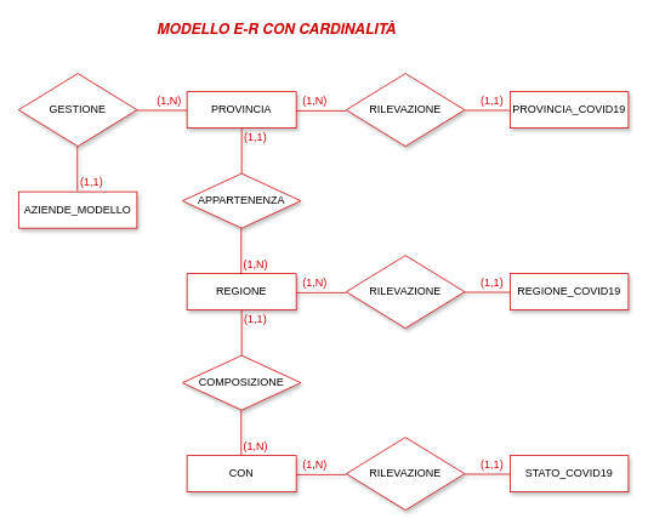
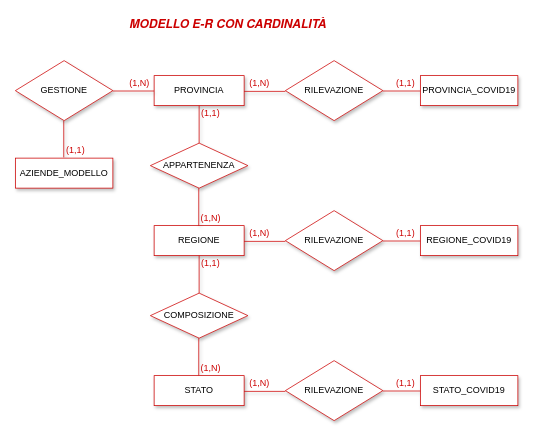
  <mxCell id="0" />
  <mxCell id="1" parent="0" />
  <mxCell id="2" value="PROVINCIA" style="rounded=0;whiteSpace=wrap;html=1;strokeColor=#CC0000;shadow=1;" parent="1" vertex="1"><mxGeometry x="205" y="100" width="120" height="40" as="geometry" /></mxCell>
  <mxCell id="3" value="" style="endArrow=none;html=1;entryX=0.5;entryY=1;entryDx=0;entryDy=0;strokeColor=#CC0000;shadow=1;" parent="1" target="2" edge="1"><mxGeometry width="50" height="50" relative="1" as="geometry"><mxPoint x="265" y="190" as="sourcePoint" /><mxPoint x="325" y="220" as="targetPoint" /></mxGeometry></mxCell>
  <mxCell id="4" value="APPARTENENZA" style="rhombus;whiteSpace=wrap;html=1;strokeColor=#CC0000;shadow=1;" parent="1" vertex="1"><mxGeometry x="200" y="190" width="130" height="60" as="geometry" /></mxCell>
  <mxCell id="5" value="REGIONE" style="rounded=0;whiteSpace=wrap;html=1;strokeColor=#CC0000;shadow=1;" parent="1" vertex="1"><mxGeometry x="205" y="300" width="120" height="40" as="geometry" /></mxCell>
  <mxCell id="6" value="" style="endArrow=none;html=1;entryX=0.5;entryY=1;entryDx=0;entryDy=0;strokeColor=#CC0000;shadow=1;" parent="1" edge="1"><mxGeometry width="50" height="50" relative="1" as="geometry"><mxPoint x="264.5" y="300" as="sourcePoint" /><mxPoint x="264.5" y="250" as="targetPoint" /></mxGeometry></mxCell>
  <mxCell id="7" value="" style="endArrow=none;html=1;exitX=1;exitY=0.5;exitDx=0;exitDy=0;strokeColor=#CC0000;shadow=1;" parent="1" edge="1"><mxGeometry width="50" height="50" relative="1" as="geometry"><mxPoint x="325" y="121" as="sourcePoint" /><mxPoint x="380" y="121" as="targetPoint" /></mxGeometry></mxCell>
  <mxCell id="8" value="RILEVAZIONE" style="rhombus;whiteSpace=wrap;html=1;strokeColor=#CC0000;shadow=1;" parent="1" vertex="1"><mxGeometry x="380" y="80" width="130" height="80" as="geometry" /></mxCell>
  <mxCell id="9" value="&lt;font color=&quot;#cc0000&quot; style=&quot;font-size: 16px&quot;&gt;&lt;i&gt;&lt;b&gt;MODELLO E-R CON CARDINALITÀ&lt;/b&gt;&lt;/i&gt;&lt;/font&gt;" style="text;html=1;strokeColor=none;fillColor=none;align=center;verticalAlign=middle;whiteSpace=wrap;rounded=0;shadow=1;fontFamily=Helvetica Neue;FType=g;" parent="1" vertex="1"><mxGeometry x="161" y="20" width="286" height="20" as="geometry" /></mxCell>
  <mxCell id="10" value="" style="endArrow=none;html=1;entryX=0.5;entryY=1;entryDx=0;entryDy=0;strokeColor=#CC0000;shadow=1;" parent="1" edge="1"><mxGeometry width="50" height="50" relative="1" as="geometry"><mxPoint x="265" y="390" as="sourcePoint" /><mxPoint x="265" y="340" as="targetPoint" /></mxGeometry></mxCell>
  <mxCell id="11" value="COMPOSIZIONE" style="rhombus;whiteSpace=wrap;html=1;strokeColor=#CC0000;shadow=1;" parent="1" vertex="1"><mxGeometry x="200" y="390" width="130" height="60" as="geometry" /></mxCell>
  <mxCell id="12" value="" style="endArrow=none;html=1;entryX=0.5;entryY=1;entryDx=0;entryDy=0;strokeColor=#CC0000;shadow=1;" parent="1" edge="1"><mxGeometry width="50" height="50" relative="1" as="geometry"><mxPoint x="264.5" y="500" as="sourcePoint" /><mxPoint x="264.5" y="450" as="targetPoint" /></mxGeometry></mxCell>
- <mxCell id="13" value="CON" style="rounded=0;whiteSpace=wrap;html=1;strokeColor=#CC0000;shadow=1;" parent="1" vertex="1"><mxGeometry x="205" y="500" width="120" height="40" as="geometry" /></mxCell>
+ <mxCell id="13" value="STATO" style="rounded=0;whiteSpace=wrap;html=1;strokeColor=#CC0000;shadow=1;" parent="1" vertex="1"><mxGeometry x="205" y="500" width="120" height="40" as="geometry" /></mxCell>
  <mxCell id="14" value="" style="endArrow=none;html=1;exitX=1;exitY=0.5;exitDx=0;exitDy=0;strokeColor=#CC0000;shadow=1;" parent="1" edge="1"><mxGeometry width="50" height="50" relative="1" as="geometry"><mxPoint x="510" y="120.5" as="sourcePoint" /><mxPoint x="565" y="120.5" as="targetPoint" /></mxGeometry></mxCell>
  <mxCell id="15" value="" style="endArrow=none;html=1;exitX=1;exitY=0.5;exitDx=0;exitDy=0;strokeColor=#CC0000;shadow=1;" parent="1" edge="1"><mxGeometry width="50" height="50" relative="1" as="geometry"><mxPoint x="325" y="321" as="sourcePoint" /><mxPoint x="380" y="321" as="targetPoint" /></mxGeometry></mxCell>
  <mxCell id="16" value="RILEVAZIONE" style="rhombus;whiteSpace=wrap;html=1;strokeColor=#CC0000;shadow=1;" parent="1" vertex="1"><mxGeometry x="380" y="280" width="130" height="80" as="geometry" /></mxCell>
  <mxCell id="17" value="" style="endArrow=none;html=1;exitX=1;exitY=0.5;exitDx=0;exitDy=0;strokeColor=#CC0000;shadow=1;" parent="1" edge="1"><mxGeometry width="50" height="50" relative="1" as="geometry"><mxPoint x="510" y="320.5" as="sourcePoint" /><mxPoint x="565" y="320.5" as="targetPoint" /></mxGeometry></mxCell>
  <mxCell id="18" value="" style="endArrow=none;html=1;exitX=1;exitY=0.5;exitDx=0;exitDy=0;strokeColor=#CC0000;shadow=1;" parent="1" edge="1"><mxGeometry width="50" height="50" relative="1" as="geometry"><mxPoint x="325" y="521" as="sourcePoint" /><mxPoint x="380" y="521" as="targetPoint" /></mxGeometry></mxCell>
  <mxCell id="19" value="RILEVAZIONE" style="rhombus;whiteSpace=wrap;html=1;strokeColor=#CC0000;shadow=1;" parent="1" vertex="1"><mxGeometry x="380" y="480" width="130" height="80" as="geometry" /></mxCell>
  <mxCell id="20" value="" style="endArrow=none;html=1;exitX=1;exitY=0.5;exitDx=0;exitDy=0;strokeColor=#CC0000;shadow=1;" parent="1" edge="1"><mxGeometry width="50" height="50" relative="1" as="geometry"><mxPoint x="510" y="520.5" as="sourcePoint" /><mxPoint x="565" y="520.5" as="targetPoint" /></mxGeometry></mxCell>
  <mxCell id="21" value="PROVINCIA_COVID19" style="rounded=0;whiteSpace=wrap;html=1;strokeColor=#CC0000;shadow=1;" parent="1" vertex="1"><mxGeometry x="560" y="100" width="130" height="40" as="geometry" /></mxCell>
  <mxCell id="22" value="STATO_COVID19" style="rounded=0;whiteSpace=wrap;html=1;strokeColor=#CC0000;shadow=1;" parent="1" vertex="1"><mxGeometry x="560" y="500" width="130" height="40" as="geometry" /></mxCell>
  <mxCell id="23" value="REGIONE_COVID19" style="rounded=0;whiteSpace=wrap;html=1;strokeColor=#CC0000;shadow=1;" parent="1" vertex="1"><mxGeometry x="560" y="300" width="130" height="40" as="geometry" /></mxCell>
  <mxCell id="24" value="" style="endArrow=none;html=1;strokeColor=#CC0000;shadow=1;" parent="1" edge="1"><mxGeometry width="50" height="50" relative="1" as="geometry"><mxPoint x="84.5" y="209" as="sourcePoint" /><mxPoint x="84.5" y="160" as="targetPoint" /></mxGeometry></mxCell>
  <mxCell id="25" value="GESTIONE" style="rhombus;whiteSpace=wrap;html=1;strokeColor=#CC0000;shadow=1;" parent="1" vertex="1"><mxGeometry x="20" y="80" width="130" height="80" as="geometry" /></mxCell>
  <mxCell id="26" value="" style="endArrow=none;html=1;exitX=1;exitY=0.5;exitDx=0;exitDy=0;strokeColor=#CC0000;shadow=1;" parent="1" edge="1"><mxGeometry width="50" height="50" relative="1" as="geometry"><mxPoint x="150" y="120.5" as="sourcePoint" /><mxPoint x="205" y="120.5" as="targetPoint" /></mxGeometry></mxCell>
  <mxCell id="27" value="AZIENDE_MODELLO" style="rounded=0;whiteSpace=wrap;html=1;strokeColor=#CC0000;shadow=1;" parent="1" vertex="1"><mxGeometry x="20" y="210" width="130" height="40" as="geometry" /></mxCell>
  <mxCell id="28" value="&lt;font color=&quot;#cc0000&quot;&gt;(1,N)&lt;/font&gt;" style="text;html=1;align=center;verticalAlign=middle;resizable=0;points=[];autosize=1;" vertex="1" parent="1"><mxGeometry x="165" y="100" width="40" height="20" as="geometry" /></mxCell>
  <mxCell id="29" value="&lt;font color=&quot;#cc0000&quot;&gt;(1,1)&lt;/font&gt;" style="text;html=1;align=center;verticalAlign=middle;resizable=0;points=[];autosize=1;" vertex="1" parent="1"><mxGeometry x="80" y="190" width="40" height="20" as="geometry" /></mxCell>
  <mxCell id="30" value="&lt;font color=&quot;#cc0000&quot;&gt;(1,N)&lt;/font&gt;" style="text;html=1;align=center;verticalAlign=middle;resizable=0;points=[];autosize=1;" vertex="1" parent="1"><mxGeometry x="325" y="100" width="40" height="20" as="geometry" /></mxCell>
  <mxCell id="31" value="&lt;font color=&quot;#cc0000&quot;&gt;(1,N)&lt;/font&gt;" style="text;html=1;align=center;verticalAlign=middle;resizable=0;points=[];autosize=1;" vertex="1" parent="1"><mxGeometry x="260" y="280" width="40" height="20" as="geometry" /></mxCell>
  <mxCell id="32" value="&lt;font color=&quot;#cc0000&quot;&gt;(1,N)&lt;/font&gt;" style="text;html=1;align=center;verticalAlign=middle;resizable=0;points=[];autosize=1;" vertex="1" parent="1"><mxGeometry x="260" y="480" width="40" height="20" as="geometry" /></mxCell>
  <mxCell id="33" value="&lt;font color=&quot;#cc0000&quot;&gt;(1,N)&lt;/font&gt;" style="text;html=1;align=center;verticalAlign=middle;resizable=0;points=[];autosize=1;" vertex="1" parent="1"><mxGeometry x="325" y="300" width="40" height="20" as="geometry" /></mxCell>
  <mxCell id="34" value="&lt;font color=&quot;#cc0000&quot;&gt;(1,N)&lt;/font&gt;" style="text;html=1;align=center;verticalAlign=middle;resizable=0;points=[];autosize=1;" vertex="1" parent="1"><mxGeometry x="325" y="500" width="40" height="20" as="geometry" /></mxCell>
  <mxCell id="35" value="&lt;font color=&quot;#cc0000&quot;&gt;(1,1)&lt;/font&gt;" style="text;html=1;align=center;verticalAlign=middle;resizable=0;points=[];autosize=1;" vertex="1" parent="1"><mxGeometry x="260" y="140" width="40" height="20" as="geometry" /></mxCell>
  <mxCell id="36" value="&lt;font color=&quot;#cc0000&quot;&gt;(1,1)&lt;/font&gt;" style="text;html=1;align=center;verticalAlign=middle;resizable=0;points=[];autosize=1;" vertex="1" parent="1"><mxGeometry x="260" y="340" width="40" height="20" as="geometry" /></mxCell>
  <mxCell id="37" value="&lt;font color=&quot;#cc0000&quot;&gt;(1,1)&lt;/font&gt;" style="text;html=1;align=center;verticalAlign=middle;resizable=0;points=[];autosize=1;" vertex="1" parent="1"><mxGeometry x="520" y="100" width="40" height="20" as="geometry" /></mxCell>
  <mxCell id="38" value="&lt;font color=&quot;#cc0000&quot;&gt;(1,1)&lt;/font&gt;" style="text;html=1;align=center;verticalAlign=middle;resizable=0;points=[];autosize=1;" vertex="1" parent="1"><mxGeometry x="520" y="300" width="40" height="20" as="geometry" /></mxCell>
  <mxCell id="39" value="&lt;font color=&quot;#cc0000&quot;&gt;(1,1)&lt;/font&gt;" style="text;html=1;align=center;verticalAlign=middle;resizable=0;points=[];autosize=1;" vertex="1" parent="1"><mxGeometry x="520" y="500" width="40" height="20" as="geometry" /></mxCell>
